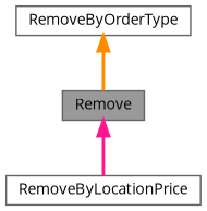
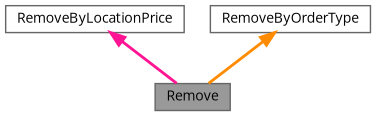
  digraph {
    fontname="Open Sans"
    node [color=gray40 fillcolor=white fontname="Open Sans" fontsize=10 shape=box style=filled]
    edge [dir=back fontname="Open Sans" fontsize=10 labelfontname=Helvetica labelfontsize=10 style=bold]
    n1 [fillcolor=grey60 fontcolor=black height=0.2 label=Remove width=0.4]
    n2 [height=0.2 label=RemoveByLocationPrice width=0.4]
    n3 [height=0.2 label=RemoveByOrderType width=0.4]
-   n1 -> n2 [color=deeppink]
+   n2 -> n1 [color=deeppink]
    n3 -> n1 [color=darkorange]
  }
